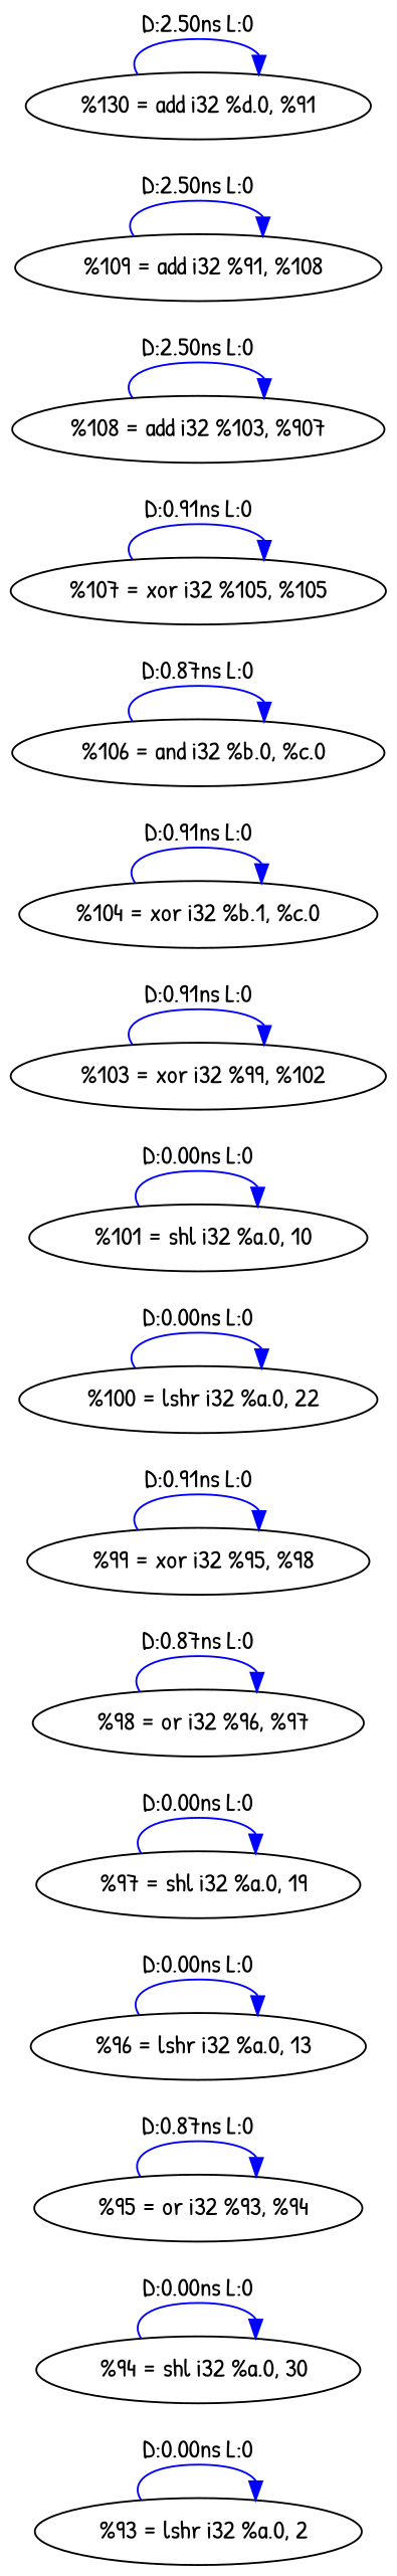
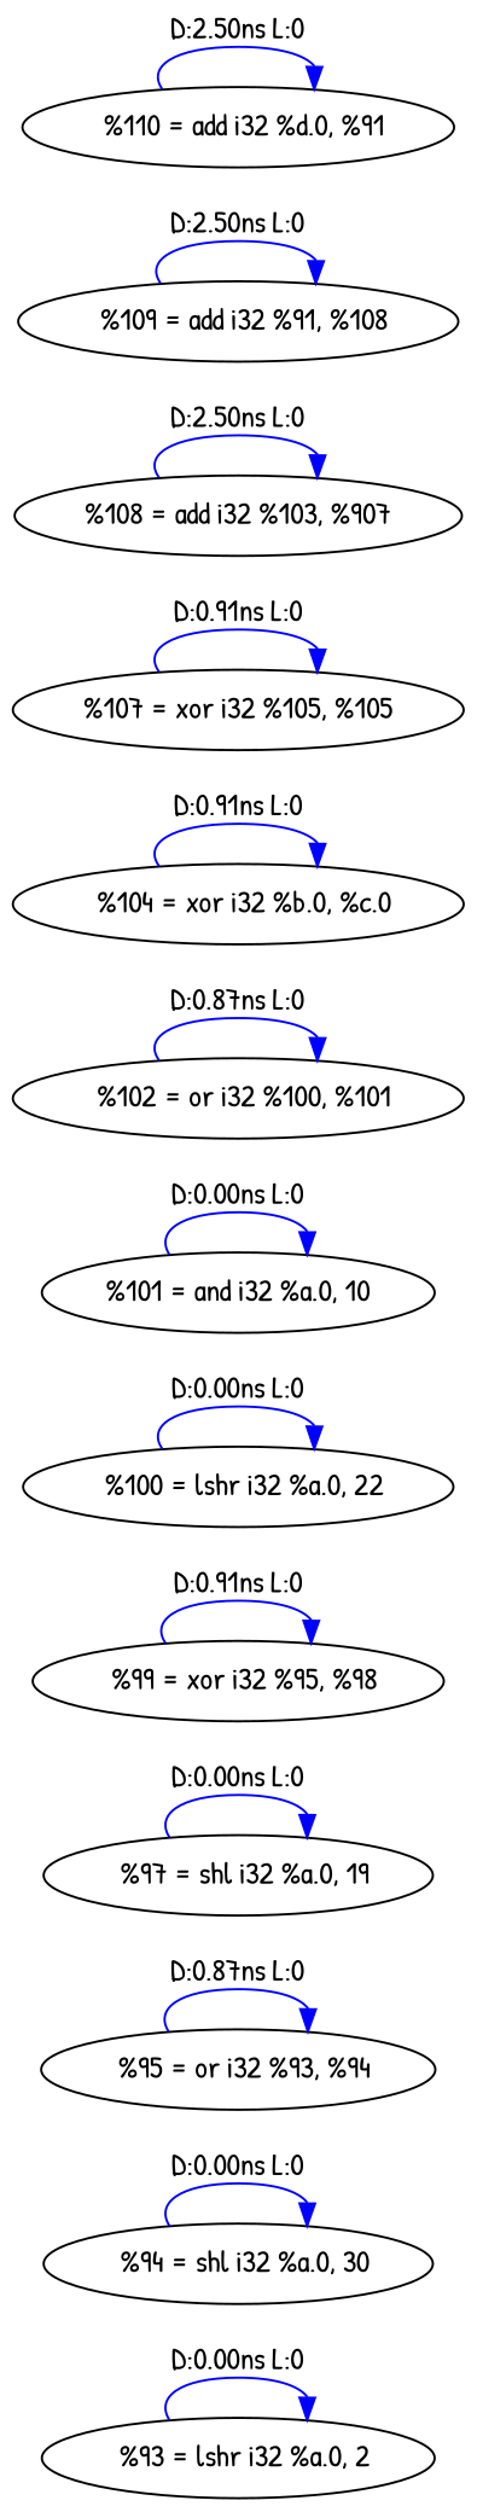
  digraph {
    fontname="Patrick Hand"
    rankdir=LR
    node [fontname="Patrick Hand"]
    edge [color=blue fontname="Patrick Hand"]
    n1 [label="  %93 = lshr i32 %a.0, 2"]
    n2 [label="  %94 = shl i32 %a.0, 30"]
    n3 [label="  %95 = or i32 %93, %94"]
-   n4 [label="  %96 = lshr i32 %a.0, 13"]
    n5 [label="  %97 = shl i32 %a.0, 19"]
-   n6 [label="  %98 = or i32 %96, %97"]
    n7 [label="  %99 = xor i32 %95, %98"]
    n8 [label="  %100 = lshr i32 %a.0, 22"]
-   n9 [label="  %101 = shl i32 %a.0, 10"]
-   n11 [label="  %103 = xor i32 %99, %102"]
-   n12 [label="%104 = xor i32 %b.1, %c.0"]
-   n13 [label="  %106 = and i32 %b.0, %c.0"]
+   n9 [label="%101 = and i32 %a.0, 10"]
+   n10 [label="  %102 = or i32 %100, %101"]
+   n12 [label="  %104 = xor i32 %b.0, %c.0"]
    n14 [label="%107 = xor i32 %105, %105"]
    n15 [label="%108 = add i32 %103, %907"]
    n16 [label="  %109 = add i32 %91, %108"]
-   n17 [label="%130 = add i32 %d.0, %91"]
+   n17 [label="  %110 = add i32 %d.0, %91"]
    n1 -> n1 [label="D:0.00ns L:0"]
    n2 -> n2 [label="D:0.00ns L:0"]
    n3 -> n3 [label="D:0.87ns L:0"]
-   n4 -> n4 [label="D:0.00ns L:0"]
    n5 -> n5 [label="D:0.00ns L:0"]
-   n6 -> n6 [label="D:0.87ns L:0"]
    n7 -> n7 [label="D:0.91ns L:0"]
    n8 -> n8 [label="D:0.00ns L:0"]
    n9 -> n9 [label="D:0.00ns L:0"]
-   n11 -> n11 [label="D:0.91ns L:0"]
+   n10 -> n10 [label="D:0.87ns L:0"]
    n12 -> n12 [label="D:0.91ns L:0"]
-   n13 -> n13 [label="D:0.87ns L:0"]
    n14 -> n14 [label="D:0.91ns L:0"]
    n15 -> n15 [label="D:2.50ns L:0"]
    n16 -> n16 [label="D:2.50ns L:0"]
    n17 -> n17 [label="D:2.50ns L:0"]
  }
